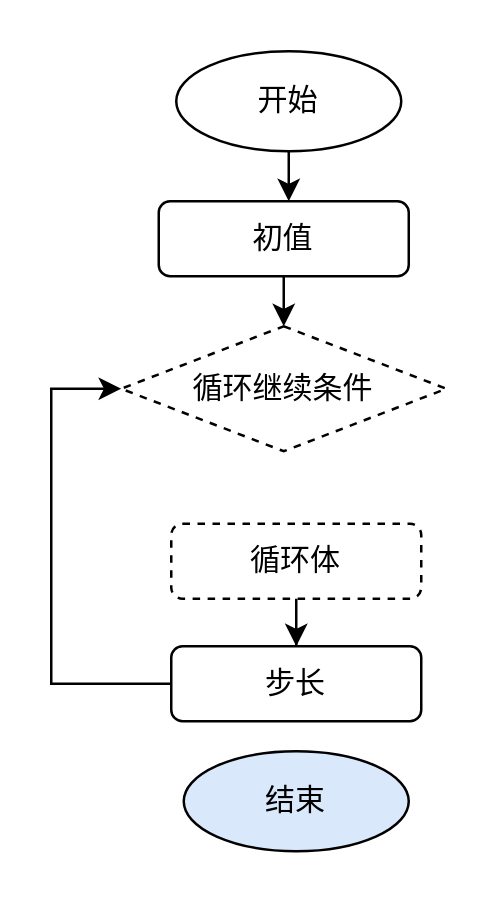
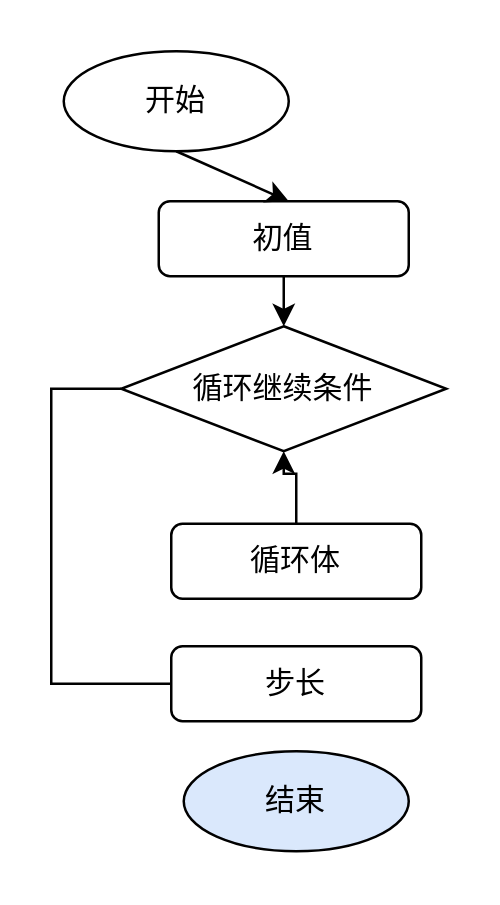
  <mxCell id="0" />
  <mxCell id="1" parent="0" />
- <mxCell id="2" value="&lt;font style=&quot;vertical-align: inherit&quot;&gt;&lt;font style=&quot;vertical-align: inherit&quot;&gt;开始&lt;/font&gt;&lt;/font&gt;" style="ellipse;whiteSpace=wrap;html=1;" vertex="1" parent="1"><mxGeometry x="70" y="20" width="90" height="40" as="geometry" /></mxCell>
+ <mxCell id="2" value="&lt;font style=&quot;vertical-align: inherit&quot;&gt;&lt;font style=&quot;vertical-align: inherit&quot;&gt;开始&lt;/font&gt;&lt;/font&gt;" style="ellipse;whiteSpace=wrap;html=1;" vertex="1" parent="1"><mxGeometry x="25" y="20" width="90" height="40" as="geometry" /></mxCell>
  <mxCell id="3" value="&lt;font style=&quot;vertical-align: inherit&quot;&gt;&lt;font style=&quot;vertical-align: inherit&quot;&gt;初值&lt;/font&gt;&lt;/font&gt;" style="rounded=1;whiteSpace=wrap;html=1;" vertex="1" parent="1"><mxGeometry x="63" y="80" width="100" height="30" as="geometry" /></mxCell>
- <mxCell id="4" value="&lt;font style=&quot;vertical-align: inherit&quot;&gt;&lt;font style=&quot;vertical-align: inherit&quot;&gt;循环继续条件&lt;/font&gt;&lt;/font&gt;" style="rhombus;whiteSpace=wrap;html=1;dashed=1;" vertex="1" parent="1"><mxGeometry x="48" y="130" width="130" height="50" as="geometry" /></mxCell>
- <mxCell id="5" value="" style="edgeStyle=orthogonalEdgeStyle;rounded=0;orthogonalLoop=1;jettySize=auto;html=1;entryX=0.5;entryY=0;entryDx=0;entryDy=0;" edge="1" parent="1" source="6" target="8"><mxGeometry relative="1" as="geometry" /></mxCell>
- <mxCell id="6" value="&lt;font style=&quot;vertical-align: inherit&quot;&gt;&lt;font style=&quot;vertical-align: inherit&quot;&gt;&lt;font style=&quot;vertical-align: inherit&quot;&gt;&lt;font style=&quot;vertical-align: inherit&quot;&gt;循环体&lt;/font&gt;&lt;/font&gt;&lt;/font&gt;&lt;/font&gt;" style="rounded=1;whiteSpace=wrap;html=1;dashed=1;" vertex="1" parent="1"><mxGeometry x="68" y="209" width="100" height="30" as="geometry" /></mxCell>
- <mxCell id="7" style="edgeStyle=elbowEdgeStyle;rounded=0;orthogonalLoop=1;jettySize=auto;html=1;exitX=0;exitY=0.5;exitDx=0;exitDy=0;entryX=0;entryY=0.5;entryDx=0;entryDy=0;" edge="1" parent="1" source="8" target="4"><mxGeometry relative="1" as="geometry"><Array as="points"><mxPoint x="20" y="210" /></Array></mxGeometry></mxCell>
+ <mxCell id="4" value="&lt;font style=&quot;vertical-align: inherit&quot;&gt;&lt;font style=&quot;vertical-align: inherit&quot;&gt;循环继续条件&lt;/font&gt;&lt;/font&gt;" style="rhombus;whiteSpace=wrap;html=1;" vertex="1" parent="1"><mxGeometry x="48" y="130" width="130" height="50" as="geometry" /></mxCell>
+ <mxCell id="5" value="" style="edgeStyle=orthogonalEdgeStyle;rounded=0;orthogonalLoop=1;jettySize=auto;html=1;" edge="1" parent="1" source="6" target="4"><mxGeometry relative="1" as="geometry" /></mxCell>
+ <mxCell id="6" value="&lt;font style=&quot;vertical-align: inherit&quot;&gt;&lt;font style=&quot;vertical-align: inherit&quot;&gt;&lt;font style=&quot;vertical-align: inherit&quot;&gt;&lt;font style=&quot;vertical-align: inherit&quot;&gt;循环体&lt;/font&gt;&lt;/font&gt;&lt;/font&gt;&lt;/font&gt;" style="rounded=1;whiteSpace=wrap;html=1;" vertex="1" parent="1"><mxGeometry x="68" y="209" width="100" height="30" as="geometry" /></mxCell>
+ <mxCell id="7" style="edgeStyle=elbowEdgeStyle;rounded=0;orthogonalLoop=1;jettySize=auto;html=1;exitX=0;exitY=0.5;exitDx=0;exitDy=0;entryX=0;entryY=0.5;entryDx=0;entryDy=0;endArrow=none;" edge="1" parent="1" source="8" target="4"><mxGeometry relative="1" as="geometry"><Array as="points"><mxPoint x="20" y="210" /></Array></mxGeometry></mxCell>
  <mxCell id="8" value="&lt;font style=&quot;vertical-align: inherit&quot;&gt;&lt;font style=&quot;vertical-align: inherit&quot;&gt;&lt;font style=&quot;vertical-align: inherit&quot;&gt;&lt;font style=&quot;vertical-align: inherit&quot;&gt;&lt;font style=&quot;vertical-align: inherit&quot;&gt;&lt;font style=&quot;vertical-align: inherit&quot;&gt;步长&lt;/font&gt;&lt;/font&gt;&lt;/font&gt;&lt;/font&gt;&lt;/font&gt;&lt;/font&gt;" style="rounded=1;whiteSpace=wrap;html=1;" vertex="1" parent="1"><mxGeometry x="68" y="258" width="100" height="30" as="geometry" /></mxCell>
  <mxCell id="9" value="&lt;font style=&quot;vertical-align: inherit&quot;&gt;&lt;font style=&quot;vertical-align: inherit&quot;&gt;&lt;font style=&quot;vertical-align: inherit&quot;&gt;&lt;font style=&quot;vertical-align: inherit&quot;&gt;结束&lt;/font&gt;&lt;/font&gt;&lt;/font&gt;&lt;/font&gt;" style="ellipse;whiteSpace=wrap;html=1;fillColor=#dae8fc;" vertex="1" parent="1"><mxGeometry x="73" y="300" width="90" height="40" as="geometry" /></mxCell>
  <mxCell id="10" value="" style="endArrow=classic;html=1;exitX=0.5;exitY=1;exitDx=0;exitDy=0;" edge="1" parent="1" source="2"><mxGeometry width="50" height="50" relative="1" as="geometry"><mxPoint x="-170" y="330" as="sourcePoint" /><mxPoint x="115" y="80" as="targetPoint" /></mxGeometry></mxCell>
  <mxCell id="11" value="" style="endArrow=classic;html=1;exitX=0.5;exitY=1;exitDx=0;exitDy=0;entryX=0.5;entryY=0;entryDx=0;entryDy=0;" edge="1" parent="1" source="3" target="4"><mxGeometry width="50" height="50" relative="1" as="geometry"><mxPoint x="125" y="70" as="sourcePoint" /><mxPoint x="125" y="90" as="targetPoint" /></mxGeometry></mxCell>
